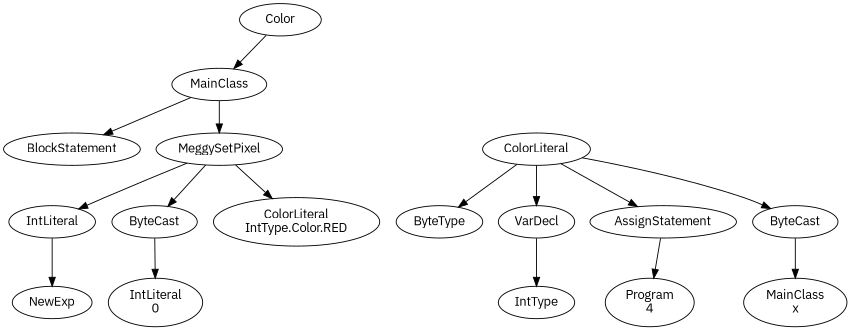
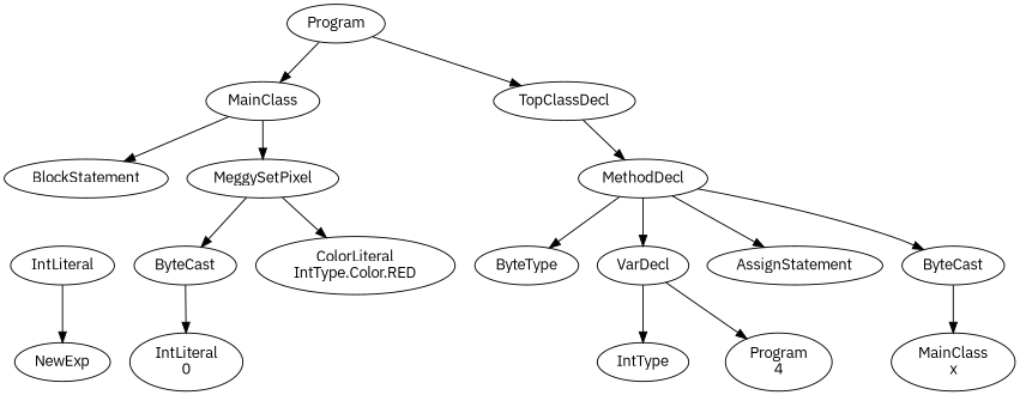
  digraph {
    fontname="IBM Plex Sans"
    node [fontname="IBM Plex Sans"]
    edge [fontname="IBM Plex Sans"]
-   n1 [label=Color]
+   n1 [label=Program]
    n2 [label=MainClass]
+   n3 [label=TopClassDecl]
    n4 [label=BlockStatement]
    n5 [label=MeggySetPixel]
-   n6 [label=ColorLiteral]
+   n6 [label=MethodDecl]
    n7 [label=IntLiteral]
    n8 [label=ByteCast]
    n9 [label="ColorLiteral\nIntType.Color.RED"]
    n10 [label=NewExp]
    n11 [label="IntLiteral\n0"]
    n12 [label=ByteType]
    n13 [label=VarDecl]
    n14 [label=AssignStatement]
    n15 [label=ByteCast]
    n16 [label=IntType]
    n17 [label="Program\n4"]
    n18 [label="MainClass\nx"]
    n1 -> n2
+   n1 -> n3
    n2 -> n4
    n2 -> n5
-   n5 -> n7
+   n3 -> n6
    n5 -> n8
    n5 -> n9
    n6 -> n12
    n6 -> n13
    n6 -> n14
    n6 -> n15
    n7 -> n10
    n8 -> n11
    n13 -> n16
-   n14 -> n17
+   n13 -> n17
    n15 -> n18
  }
